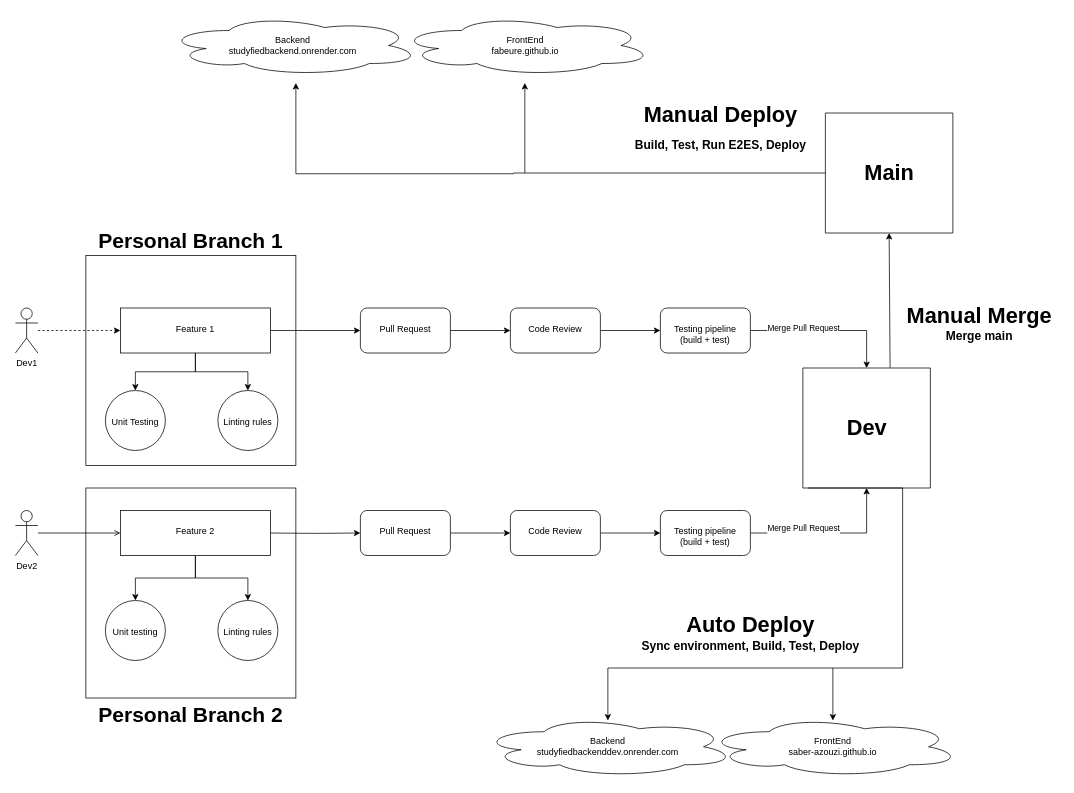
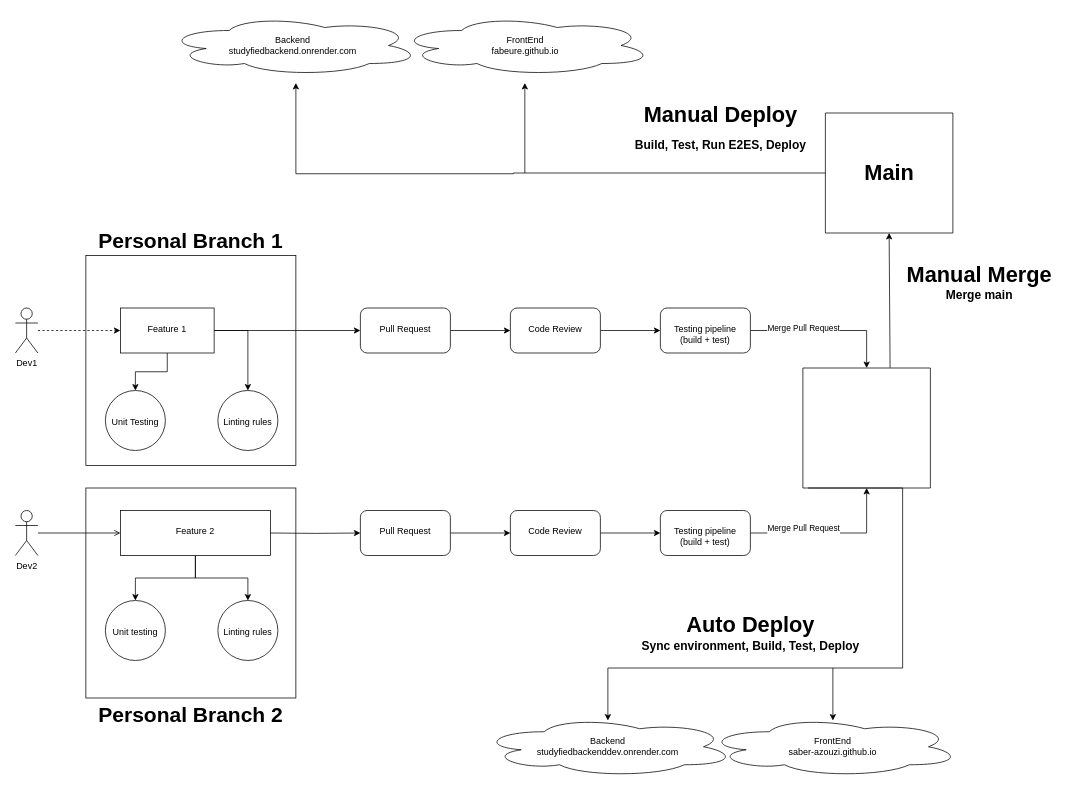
  <mxCell id="0" />
  <mxCell id="1" parent="0" />
  <mxCell id="2" value="Personal Branch 2" style="whiteSpace=wrap;html=1;aspect=fixed;fontSize=28;labelPosition=center;verticalLabelPosition=bottom;align=center;verticalAlign=top;fontStyle=1" vertex="1" parent="1"><mxGeometry x="114" y="650" width="280" height="280" as="geometry" /></mxCell>
  <mxCell id="3" value="Personal Branch 1" style="whiteSpace=wrap;html=1;aspect=fixed;fontSize=28;labelPosition=center;verticalLabelPosition=top;align=center;verticalAlign=bottom;fontStyle=1" vertex="1" parent="1"><mxGeometry x="114" y="340" width="280" height="280" as="geometry" /></mxCell>
  <mxCell id="4" value="" style="edgeStyle=orthogonalEdgeStyle;rounded=0;orthogonalLoop=1;jettySize=auto;html=1;dashed=1;" edge="1" parent="1" source="5" target="14"><mxGeometry relative="1" as="geometry" /></mxCell>
  <mxCell id="5" value="Dev1" style="shape=umlActor;verticalLabelPosition=bottom;verticalAlign=top;html=1;outlineConnect=0;" vertex="1" parent="1"><mxGeometry x="20" y="410" width="30" height="60" as="geometry" /></mxCell>
  <mxCell id="6" value="" style="edgeStyle=orthogonalEdgeStyle;rounded=0;orthogonalLoop=1;jettySize=auto;html=1;endArrow=open;" edge="1" parent="1" source="7" target="10"><mxGeometry relative="1" as="geometry" /></mxCell>
  <mxCell id="7" value="Dev2" style="shape=umlActor;verticalLabelPosition=bottom;verticalAlign=top;html=1;outlineConnect=0;" vertex="1" parent="1"><mxGeometry x="20" y="680" width="30" height="60" as="geometry" /></mxCell>
  <mxCell id="8" value="" style="edgeStyle=orthogonalEdgeStyle;rounded=0;orthogonalLoop=1;jettySize=auto;html=1;" edge="1" parent="1" source="10" target="17"><mxGeometry relative="1" as="geometry" /></mxCell>
  <mxCell id="9" value="" style="edgeStyle=orthogonalEdgeStyle;rounded=0;orthogonalLoop=1;jettySize=auto;html=1;" edge="1" parent="1" source="10" target="18"><mxGeometry relative="1" as="geometry" /></mxCell>
  <mxCell id="10" value="&lt;br&gt;Feature 2" style="whiteSpace=wrap;html=1;verticalAlign=top;" vertex="1" parent="1"><mxGeometry x="160" y="680" width="200" height="60" as="geometry" /></mxCell>
  <mxCell id="11" value="" style="edgeStyle=orthogonalEdgeStyle;rounded=0;orthogonalLoop=1;jettySize=auto;html=1;" edge="1" parent="1" source="14" target="15"><mxGeometry relative="1" as="geometry" /></mxCell>
  <mxCell id="12" value="" style="edgeStyle=orthogonalEdgeStyle;rounded=0;orthogonalLoop=1;jettySize=auto;html=1;" edge="1" parent="1" source="14" target="16"><mxGeometry relative="1" as="geometry" /></mxCell>
  <mxCell id="13" value="" style="edgeStyle=orthogonalEdgeStyle;rounded=0;orthogonalLoop=1;jettySize=auto;html=1;" edge="1" parent="1" source="14" target="20"><mxGeometry relative="1" as="geometry" /></mxCell>
- <mxCell id="14" value="&lt;br&gt;Feature 1&lt;div&gt;&lt;br&gt;&lt;/div&gt;" style="whiteSpace=wrap;html=1;verticalAlign=top;" vertex="1" parent="1"><mxGeometry x="160" y="410" width="200" height="60" as="geometry" /></mxCell>
+ <mxCell id="14" value="&lt;br&gt;Feature 1&lt;div&gt;&lt;br&gt;&lt;/div&gt;" style="whiteSpace=wrap;html=1;verticalAlign=top;" vertex="1" parent="1"><mxGeometry x="160" y="410" width="125" height="60" as="geometry" /></mxCell>
  <mxCell id="15" value="&lt;br&gt;&lt;br&gt;Unit Testing" style="ellipse;whiteSpace=wrap;html=1;verticalAlign=top;" vertex="1" parent="1"><mxGeometry x="140" y="520" width="80" height="80" as="geometry" /></mxCell>
  <mxCell id="16" value="&lt;br&gt;&lt;br&gt;Linting rules" style="ellipse;whiteSpace=wrap;html=1;verticalAlign=top;" vertex="1" parent="1"><mxGeometry x="290" y="520" width="80" height="80" as="geometry" /></mxCell>
  <mxCell id="17" value="&lt;br&gt;&lt;br&gt;Unit testing&lt;div&gt;&lt;br&gt;&lt;/div&gt;" style="ellipse;whiteSpace=wrap;html=1;verticalAlign=top;" vertex="1" parent="1"><mxGeometry x="140" y="800" width="80" height="80" as="geometry" /></mxCell>
  <mxCell id="18" value="&lt;br&gt;&lt;br&gt;Linting rules" style="ellipse;whiteSpace=wrap;html=1;verticalAlign=top;" vertex="1" parent="1"><mxGeometry x="290" y="800" width="80" height="80" as="geometry" /></mxCell>
  <mxCell id="19" value="" style="edgeStyle=orthogonalEdgeStyle;rounded=0;orthogonalLoop=1;jettySize=auto;html=1;" edge="1" parent="1" source="20" target="22"><mxGeometry relative="1" as="geometry" /></mxCell>
  <mxCell id="20" value="&lt;br&gt;Pull Request&lt;div&gt;&lt;br&gt;&lt;/div&gt;" style="rounded=1;whiteSpace=wrap;html=1;verticalAlign=top;" vertex="1" parent="1"><mxGeometry x="480" y="410" width="120" height="60" as="geometry" /></mxCell>
  <mxCell id="21" value="" style="edgeStyle=orthogonalEdgeStyle;rounded=0;orthogonalLoop=1;jettySize=auto;html=1;" edge="1" parent="1" source="22" target="25"><mxGeometry relative="1" as="geometry" /></mxCell>
  <mxCell id="22" value="&lt;br&gt;Code Review&lt;div&gt;&lt;br&gt;&lt;/div&gt;" style="whiteSpace=wrap;html=1;verticalAlign=top;rounded=1;" vertex="1" parent="1"><mxGeometry x="680" y="410" width="120" height="60" as="geometry" /></mxCell>
  <mxCell id="23" style="edgeStyle=orthogonalEdgeStyle;rounded=0;orthogonalLoop=1;jettySize=auto;html=1;entryX=0.5;entryY=0;entryDx=0;entryDy=0;" edge="1" parent="1" source="25" target="34"><mxGeometry relative="1" as="geometry" /></mxCell>
  <mxCell id="24" value="Merge Pull Request&lt;div&gt;&lt;br&gt;&lt;/div&gt;" style="edgeLabel;html=1;align=center;verticalAlign=middle;resizable=0;points=[];" vertex="1" connectable="0" parent="23"><mxGeometry x="0.062" y="-3" relative="1" as="geometry"><mxPoint x="-39" as="offset" /></mxGeometry></mxCell>
  <mxCell id="25" value="&lt;br&gt;Testing pipeline&lt;div&gt;(build + test)&lt;/div&gt;&lt;div&gt;&lt;br&gt;&lt;/div&gt;" style="whiteSpace=wrap;html=1;verticalAlign=top;rounded=1;" vertex="1" parent="1"><mxGeometry x="880" y="410" width="120" height="60" as="geometry" /></mxCell>
  <mxCell id="26" value="" style="edgeStyle=orthogonalEdgeStyle;rounded=0;orthogonalLoop=1;jettySize=auto;html=1;" edge="1" parent="1" target="28"><mxGeometry relative="1" as="geometry"><mxPoint x="360" y="710" as="sourcePoint" /></mxGeometry></mxCell>
  <mxCell id="27" value="" style="edgeStyle=orthogonalEdgeStyle;rounded=0;orthogonalLoop=1;jettySize=auto;html=1;" edge="1" parent="1" source="28" target="30"><mxGeometry relative="1" as="geometry" /></mxCell>
  <mxCell id="28" value="&lt;br&gt;Pull Request&lt;div&gt;&lt;br&gt;&lt;/div&gt;" style="rounded=1;whiteSpace=wrap;html=1;verticalAlign=top;" vertex="1" parent="1"><mxGeometry x="480" y="680" width="120" height="60" as="geometry" /></mxCell>
  <mxCell id="29" value="" style="edgeStyle=orthogonalEdgeStyle;rounded=0;orthogonalLoop=1;jettySize=auto;html=1;" edge="1" parent="1" source="30" target="32"><mxGeometry relative="1" as="geometry" /></mxCell>
  <mxCell id="30" value="&lt;br&gt;Code Review&lt;div&gt;&lt;br&gt;&lt;/div&gt;" style="whiteSpace=wrap;html=1;verticalAlign=top;rounded=1;" vertex="1" parent="1"><mxGeometry x="680" y="680" width="120" height="60" as="geometry" /></mxCell>
  <mxCell id="31" style="edgeStyle=orthogonalEdgeStyle;rounded=0;orthogonalLoop=1;jettySize=auto;html=1;entryX=0.5;entryY=1;entryDx=0;entryDy=0;" edge="1" parent="1" source="32" target="34"><mxGeometry relative="1" as="geometry" /></mxCell>
  <mxCell id="32" value="&lt;br&gt;Testing pipeline&lt;div&gt;(build + test)&lt;/div&gt;" style="whiteSpace=wrap;html=1;verticalAlign=top;rounded=1;" vertex="1" parent="1"><mxGeometry x="880" y="680" width="120" height="60" as="geometry" /></mxCell>
  <mxCell id="33" value="" style="edgeStyle=orthogonalEdgeStyle;rounded=0;orthogonalLoop=1;jettySize=auto;html=1;exitX=1;exitY=1;exitDx=0;exitDy=0;" edge="1" parent="1"><mxGeometry relative="1" as="geometry"><mxPoint x="1077" y="650" as="sourcePoint" /><mxPoint x="810" y="960" as="targetPoint" /><Array as="points"><mxPoint x="1203" y="650" /><mxPoint x="1203" y="890" /><mxPoint x="810" y="890" /><mxPoint x="810" y="960" /></Array></mxGeometry></mxCell>
  <mxCell id="34" value="" style="swimlane;startSize=0;" vertex="1" parent="1"><mxGeometry x="1070" y="490" width="170" height="160" as="geometry" /></mxCell>
- <mxCell id="35" value="&lt;b style=&quot;font-size: 29px;&quot;&gt;&lt;font style=&quot;font-size: 29px;&quot;&gt;Dev&lt;/font&gt;&lt;/b&gt;" style="text;html=1;align=center;verticalAlign=middle;resizable=0;points=[];autosize=1;strokeColor=none;fillColor=none;" vertex="1" parent="34"><mxGeometry x="45" y="55" width="80" height="50" as="geometry" /></mxCell>
  <mxCell id="36" value="Merge Pull Request&lt;div&gt;&lt;br&gt;&lt;/div&gt;" style="edgeLabel;html=1;align=center;verticalAlign=middle;resizable=0;points=[];" vertex="1" connectable="0" parent="1"><mxGeometry x="1070.001" y="710" as="geometry" /></mxCell>
  <mxCell id="37" value="Auto Deploy&lt;div style=&quot;font-size: 16px;&quot;&gt;Sync environment, Build, Test, Deploy&lt;/div&gt;&lt;div style=&quot;font-size: 16px;&quot;&gt;&lt;div style=&quot;font-size: 29px;&quot;&gt;&lt;br style=&quot;font-size: 29px;&quot;&gt;&lt;/div&gt;&lt;/div&gt;" style="text;html=1;align=center;verticalAlign=middle;resizable=0;points=[];autosize=1;strokeColor=none;fillColor=none;fontSize=29;fontStyle=1" vertex="1" parent="1"><mxGeometry x="855" y="810" width="290" height="100" as="geometry" /></mxCell>
  <mxCell id="38" value="" style="endArrow=classic;html=1;rounded=0;entryX=0.5;entryY=1;entryDx=0;entryDy=0;exitX=0.684;exitY=-0.002;exitDx=0;exitDy=0;exitPerimeter=0;" edge="1" parent="1" source="34" target="44"><mxGeometry width="50" height="50" relative="1" as="geometry"><mxPoint x="1180" y="490" as="sourcePoint" /><mxPoint x="1180" y="320" as="targetPoint" /><Array as="points" /></mxGeometry></mxCell>
  <mxCell id="39" value="" style="endArrow=classic;html=1;rounded=0;" edge="1" parent="1"><mxGeometry width="50" height="50" relative="1" as="geometry"><mxPoint x="1110" y="890" as="sourcePoint" /><mxPoint x="1110" y="960" as="targetPoint" /></mxGeometry></mxCell>
  <mxCell id="40" value="Backend&lt;div&gt;studyfiedbackenddev.onrender.com&lt;/div&gt;" style="ellipse;shape=cloud;whiteSpace=wrap;html=1;" vertex="1" parent="1"><mxGeometry x="640" y="955" width="340" height="80" as="geometry" /></mxCell>
  <mxCell id="41" value="FrontEnd&lt;div&gt;saber-azouzi.github.io&lt;/div&gt;" style="ellipse;shape=cloud;whiteSpace=wrap;html=1;" vertex="1" parent="1"><mxGeometry x="940" y="955" width="340" height="80" as="geometry" /></mxCell>
- <mxCell id="42" value="Manual Merge&lt;div style=&quot;font-size: 16px;&quot;&gt;Merge main&lt;/div&gt;" style="text;html=1;align=center;verticalAlign=middle;resizable=0;points=[];autosize=1;strokeColor=none;fillColor=none;fontSize=29;fontStyle=1" vertex="1" parent="1"><mxGeometry x="1200" y="395" width="210" height="70" as="geometry" /></mxCell>
+ <mxCell id="42" value="Manual Merge&lt;div style=&quot;font-size: 16px;&quot;&gt;Merge main&lt;/div&gt;" style="text;html=1;align=center;verticalAlign=middle;resizable=0;points=[];autosize=1;strokeColor=none;fillColor=none;fontSize=29;fontStyle=1" vertex="1" parent="1"><mxGeometry x="1200" y="340" width="210" height="70" as="geometry" /></mxCell>
  <mxCell id="43" style="edgeStyle=orthogonalEdgeStyle;rounded=0;orthogonalLoop=1;jettySize=auto;html=1;exitX=0;exitY=0.5;exitDx=0;exitDy=0;" edge="1" parent="1" source="44"><mxGeometry relative="1" as="geometry"><mxPoint x="394" y="110" as="targetPoint" /><mxPoint x="974" y="230" as="sourcePoint" /><Array as="points"><mxPoint x="684" y="230" /><mxPoint x="394" y="231" /></Array></mxGeometry></mxCell>
  <mxCell id="44" value="" style="swimlane;startSize=0;" vertex="1" parent="1"><mxGeometry x="1100" y="150" width="170" height="160" as="geometry" /></mxCell>
  <mxCell id="45" value="&lt;b style=&quot;font-size: 29px;&quot;&gt;&lt;font style=&quot;font-size: 29px;&quot;&gt;Main&lt;/font&gt;&lt;/b&gt;" style="text;html=1;align=center;verticalAlign=middle;resizable=0;points=[];autosize=1;strokeColor=none;fillColor=none;" vertex="1" parent="44"><mxGeometry x="40" y="55" width="90" height="50" as="geometry" /></mxCell>
  <mxCell id="46" value="Manual Deploy&lt;br&gt;&lt;span style=&quot;font-size: 16px; background-color: initial;&quot;&gt;Build, Test, Run E2ES, Deploy&lt;/span&gt;" style="text;html=1;align=center;verticalAlign=middle;resizable=0;points=[];autosize=1;strokeColor=none;fillColor=none;fontSize=29;fontStyle=1" vertex="1" parent="1"><mxGeometry x="840" y="130" width="240" height="80" as="geometry" /></mxCell>
  <mxCell id="47" value="" style="endArrow=classic;html=1;rounded=0;" edge="1" parent="1"><mxGeometry width="50" height="50" relative="1" as="geometry"><mxPoint x="699.29" y="230" as="sourcePoint" /><mxPoint x="699.29" y="110" as="targetPoint" /></mxGeometry></mxCell>
  <mxCell id="48" value="Backend&lt;div&gt;studyfiedbackend.onrender.com&lt;/div&gt;" style="ellipse;shape=cloud;whiteSpace=wrap;html=1;" vertex="1" parent="1"><mxGeometry x="220" y="20" width="340" height="80" as="geometry" /></mxCell>
  <mxCell id="49" value="FrontEnd&lt;div&gt;&lt;span style=&quot;background-color: initial;&quot;&gt;fabeure.github.io&lt;/span&gt;&lt;br&gt;&lt;/div&gt;" style="ellipse;shape=cloud;whiteSpace=wrap;html=1;" vertex="1" parent="1"><mxGeometry x="530" y="20" width="340" height="80" as="geometry" /></mxCell>
